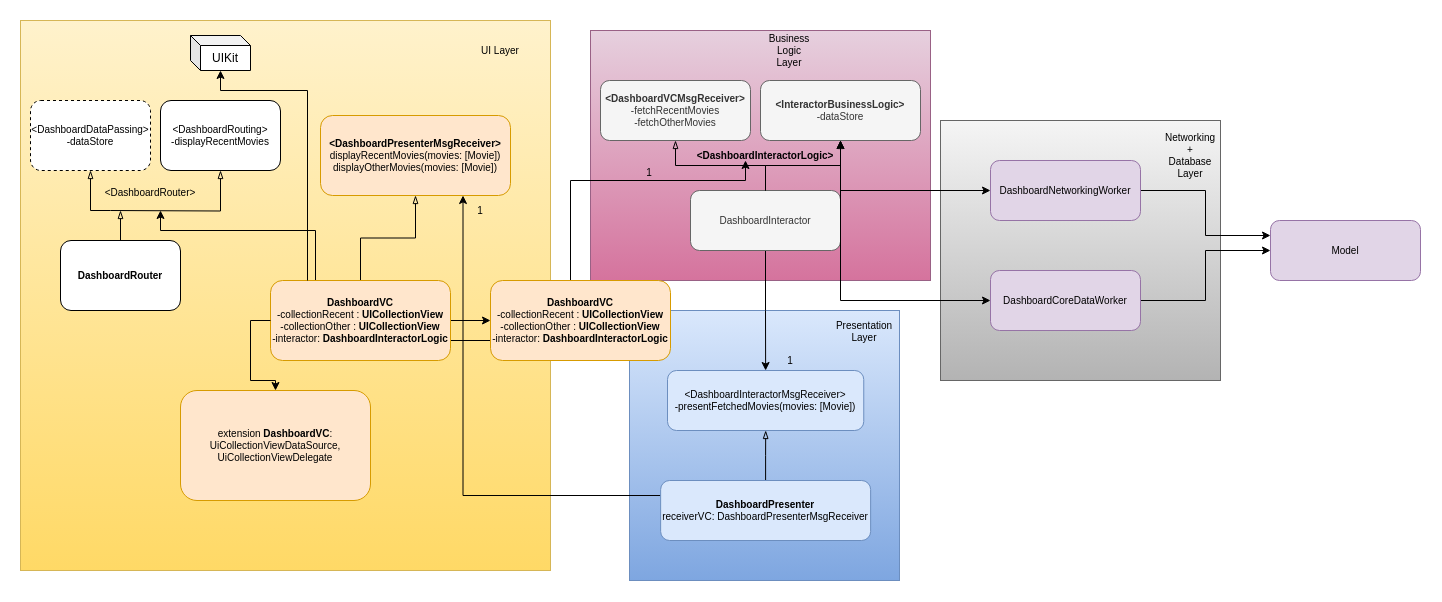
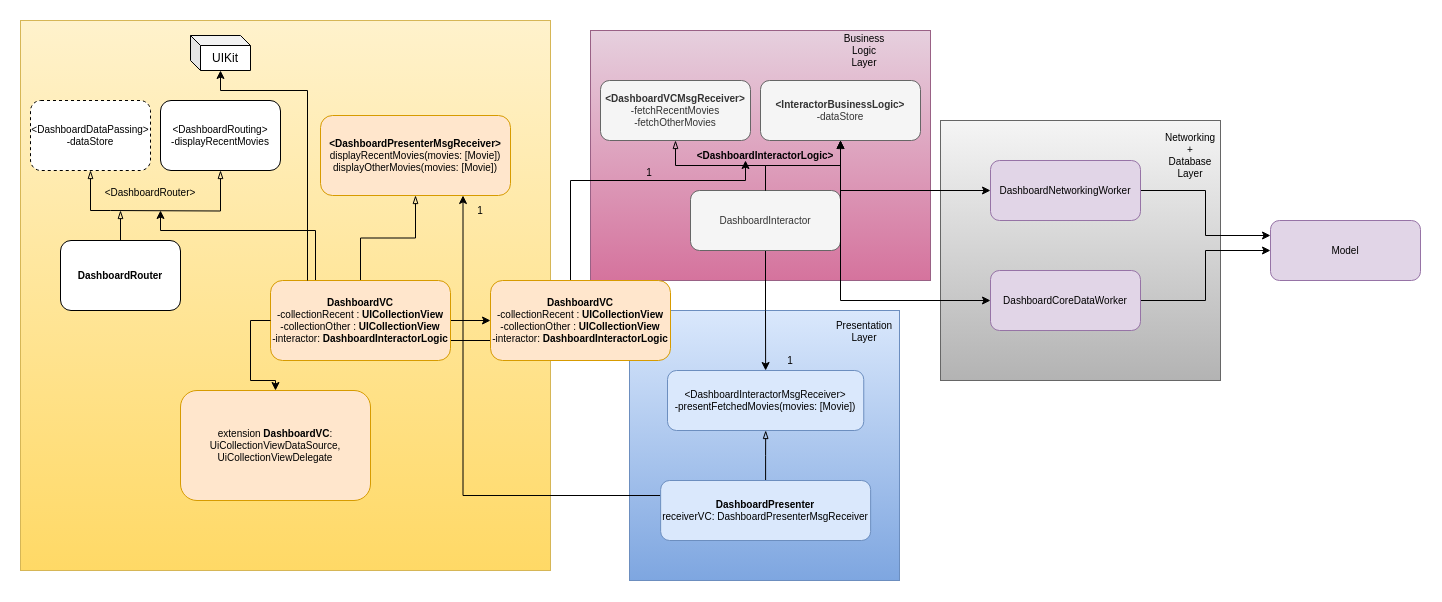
  <mxCell id="0" />
  <mxCell id="1" parent="0" />
  <mxCell id="2" value="" style="rounded=0;whiteSpace=wrap;html=1;fontSize=10;gradientColor=#ffd966;fillColor=#fff2cc;strokeColor=#d6b656;" parent="1" vertex="1"><mxGeometry x="20" y="20" width="530" height="550" as="geometry" /></mxCell>
  <mxCell id="3" value="" style="rounded=0;whiteSpace=wrap;html=1;fontSize=10;gradientColor=#b3b3b3;fillColor=#f5f5f5;strokeColor=#666666;" parent="1" vertex="1"><mxGeometry x="940" y="120" width="280" height="260" as="geometry" /></mxCell>
  <mxCell id="4" value="" style="rounded=0;whiteSpace=wrap;html=1;fontSize=10;gradientColor=#d5739d;fillColor=#e6d0de;strokeColor=#996185;" parent="1" vertex="1"><mxGeometry x="590" y="30" width="340" height="250" as="geometry" /></mxCell>
  <mxCell id="5" value="" style="rounded=0;whiteSpace=wrap;html=1;fontSize=10;gradientColor=#7ea6e0;fillColor=#dae8fc;strokeColor=#6c8ebf;" parent="1" vertex="1"><mxGeometry x="629" y="310" width="270" height="270" as="geometry" /></mxCell>
  <mxCell id="6" style="edgeStyle=orthogonalEdgeStyle;rounded=0;orthogonalLoop=1;jettySize=auto;html=1;startArrow=none;startFill=0;exitX=0.25;exitY=0;exitDx=0;exitDy=0;endArrow=classic;endFill=1;" parent="1" source="10" edge="1"><mxGeometry relative="1" as="geometry"><mxPoint x="160" y="210" as="targetPoint" /><Array as="points"><mxPoint x="315" y="230" /><mxPoint x="160" y="230" /></Array></mxGeometry></mxCell>
  <mxCell id="7" style="edgeStyle=orthogonalEdgeStyle;rounded=0;orthogonalLoop=1;jettySize=auto;html=1;exitX=1;exitY=0.75;exitDx=0;exitDy=0;entryX=0;entryY=0.75;entryDx=0;entryDy=0;" parent="1" source="10" target="42" edge="1"><mxGeometry relative="1" as="geometry"><Array as="points"><mxPoint x="570" y="340" /><mxPoint x="570" y="180" /><mxPoint x="745" y="180" /></Array><mxPoint x="730" y="170" as="targetPoint" /></mxGeometry></mxCell>
  <mxCell id="8" value="" style="edgeStyle=orthogonalEdgeStyle;rounded=0;orthogonalLoop=1;jettySize=auto;html=1;startArrow=blockThin;startFill=0;endArrow=none;endFill=0;fontSize=10;" parent="1" source="12" target="10" edge="1"><mxGeometry relative="1" as="geometry" /></mxCell>
  <mxCell id="9" value="" style="edgeStyle=orthogonalEdgeStyle;rounded=0;orthogonalLoop=1;jettySize=auto;html=1;" edge="1" parent="1" source="10" target="11"><mxGeometry relative="1" as="geometry" /></mxCell>
  <mxCell id="10" value="&lt;b&gt;DashboardVC&lt;/b&gt;&lt;br&gt;-collectionRecent : &lt;b&gt;UICollectionView&lt;/b&gt;&lt;br&gt;-collectionOther : &lt;b&gt;UICollectionView&lt;/b&gt;&lt;br&gt;-interactor: &lt;b&gt;DashboardInteractorLogic&lt;/b&gt;" style="rounded=1;whiteSpace=wrap;html=1;fontSize=10;fillColor=#ffe6cc;strokeColor=#d79b00;" parent="1" vertex="1"><mxGeometry x="270" y="280" width="180" height="80" as="geometry" /></mxCell>
  <mxCell id="11" value="&lt;b&gt;DashboardVC&lt;/b&gt;&lt;br&gt;-collectionRecent : &lt;b&gt;UICollectionView&lt;/b&gt;&lt;br&gt;-collectionOther : &lt;b&gt;UICollectionView&lt;/b&gt;&lt;br&gt;-interactor: &lt;b&gt;DashboardInteractorLogic&lt;/b&gt;" style="rounded=1;whiteSpace=wrap;html=1;fontSize=10;fillColor=#ffe6cc;strokeColor=#d79b00;" vertex="1" parent="1"><mxGeometry x="490" y="280" width="180" height="80" as="geometry" /></mxCell>
  <mxCell id="12" value="&lt;b&gt;&amp;lt;DashboardPresenterMsgReceiver&amp;gt;&lt;/b&gt;&lt;br&gt;displayRecentMovies(movies: [Movie])&lt;br&gt;displayOtherMovies(movies: [Movie])" style="rounded=1;whiteSpace=wrap;html=1;fontSize=10;fillColor=#ffe6cc;strokeColor=#d79b00;" parent="1" vertex="1"><mxGeometry x="320" y="115" width="190" height="80" as="geometry" /></mxCell>
  <mxCell id="13" style="edgeStyle=orthogonalEdgeStyle;rounded=0;orthogonalLoop=1;jettySize=auto;html=1;entryX=0.5;entryY=0;entryDx=0;entryDy=0;" parent="1" source="19" target="17" edge="1"><mxGeometry relative="1" as="geometry"><mxPoint x="765" y="340" as="targetPoint" /></mxGeometry></mxCell>
  <mxCell id="14" value="" style="edgeStyle=orthogonalEdgeStyle;rounded=0;orthogonalLoop=1;jettySize=auto;html=1;fontSize=10;endArrow=blockThin;endFill=0;" parent="1" source="16" target="17" edge="1"><mxGeometry relative="1" as="geometry" /></mxCell>
  <mxCell id="15" style="edgeStyle=orthogonalEdgeStyle;rounded=0;orthogonalLoop=1;jettySize=auto;html=1;exitX=0;exitY=0.25;exitDx=0;exitDy=0;entryX=0.75;entryY=1;entryDx=0;entryDy=0;" edge="1" parent="1" source="16" target="12"><mxGeometry relative="1" as="geometry" /></mxCell>
  <mxCell id="16" value="&lt;b&gt;DashboardPresenter&lt;/b&gt;&lt;br&gt;receiverVC: DashboardPresenterMsgReceiver" style="rounded=1;whiteSpace=wrap;html=1;fontSize=10;fillColor=#dae8fc;strokeColor=#6c8ebf;" parent="1" vertex="1"><mxGeometry x="660.13" y="480" width="210" height="60" as="geometry" /></mxCell>
  <mxCell id="17" value="&amp;lt;DashboardInteractorMsgReceiver&amp;gt;&lt;br&gt;-presentFetchedMovies(movies: [Movie])" style="rounded=1;whiteSpace=wrap;html=1;fontSize=10;fillColor=#dae8fc;strokeColor=#6c8ebf;" parent="1" vertex="1"><mxGeometry x="667.01" y="370" width="196.25" height="60" as="geometry" /></mxCell>
  <mxCell id="18" value="" style="edgeStyle=orthogonalEdgeStyle;rounded=0;orthogonalLoop=1;jettySize=auto;html=1;fontSize=10;startArrow=classic;startFill=1;" parent="1" source="21" target="41" edge="1"><mxGeometry relative="1" as="geometry" /></mxCell>
  <mxCell id="19" value="DashboardInteractor" style="rounded=1;whiteSpace=wrap;html=1;fontSize=10;fillColor=#f5f5f5;strokeColor=#666666;fontColor=#333333;" parent="1" vertex="1"><mxGeometry x="690" y="190" width="150" height="60" as="geometry" /></mxCell>
  <mxCell id="20" style="edgeStyle=orthogonalEdgeStyle;rounded=0;orthogonalLoop=1;jettySize=auto;html=1;exitX=1;exitY=0.5;exitDx=0;exitDy=0;entryX=0;entryY=0.25;entryDx=0;entryDy=0;endArrow=classic;endFill=1;fontSize=10;" parent="1" source="21" target="38" edge="1"><mxGeometry relative="1" as="geometry" /></mxCell>
  <mxCell id="21" value="DashboardNetworkingWorker" style="rounded=1;whiteSpace=wrap;html=1;fontSize=10;fillColor=#e1d5e7;strokeColor=#9673a6;" parent="1" vertex="1"><mxGeometry x="990" y="160" width="150" height="60" as="geometry" /></mxCell>
  <mxCell id="22" value="" style="edgeStyle=orthogonalEdgeStyle;rounded=0;orthogonalLoop=1;jettySize=auto;html=1;startArrow=none;startFill=0;endArrow=blockThin;endFill=0;exitX=0.5;exitY=0;exitDx=0;exitDy=0;" edge="1" parent="1" source="27"><mxGeometry relative="1" as="geometry"><mxPoint x="120" y="210" as="targetPoint" /></mxGeometry></mxCell>
  <mxCell id="23" value="" style="edgeStyle=orthogonalEdgeStyle;rounded=0;orthogonalLoop=1;jettySize=auto;html=1;startArrow=none;startFill=0;endArrow=blockThin;endFill=0;" edge="1" parent="1" target="26"><mxGeometry relative="1" as="geometry"><mxPoint x="110" y="210" as="sourcePoint" /><Array as="points"><mxPoint x="90" y="210" /></Array></mxGeometry></mxCell>
  <mxCell id="24" value="" style="edgeStyle=orthogonalEdgeStyle;rounded=0;orthogonalLoop=1;jettySize=auto;html=1;startArrow=none;startFill=0;endArrow=blockThin;endFill=0;" edge="1" parent="1" target="25"><mxGeometry relative="1" as="geometry"><mxPoint x="110" y="210" as="sourcePoint" /></mxGeometry></mxCell>
  <mxCell id="25" value="&amp;lt;DashboardRouting&amp;gt;&lt;br&gt;-displayRecentMovies" style="rounded=1;whiteSpace=wrap;html=1;fontSize=10;" vertex="1" parent="1"><mxGeometry x="160" y="100" width="120" height="70" as="geometry" /></mxCell>
  <mxCell id="26" value="&amp;lt;DashboardDataPassing&amp;gt;&lt;br&gt;-dataStore" style="rounded=1;whiteSpace=wrap;html=1;fontSize=10;dashed=1;" vertex="1" parent="1"><mxGeometry x="30" y="100" width="120" height="70" as="geometry" /></mxCell>
  <mxCell id="27" value="&lt;b&gt;DashboardRouter&lt;/b&gt;&lt;br&gt;" style="rounded=1;whiteSpace=wrap;html=1;fontSize=10;" vertex="1" parent="1"><mxGeometry x="60" y="240" width="120" height="70" as="geometry" /></mxCell>
  <mxCell id="28" style="edgeStyle=orthogonalEdgeStyle;rounded=0;orthogonalLoop=1;jettySize=auto;html=1;exitX=0;exitY=0.5;exitDx=0;exitDy=0;entryX=0.5;entryY=0;entryDx=0;entryDy=0;fontSize=10;" parent="1" source="10" target="29" edge="1"><mxGeometry relative="1" as="geometry" /></mxCell>
  <mxCell id="29" value="extension &lt;b&gt;DashboardVC&lt;/b&gt;: UiCollectionViewDataSource, UiCollectionViewDelegate" style="rounded=1;whiteSpace=wrap;html=1;fontSize=10;fillColor=#ffe6cc;strokeColor=#d79b00;" parent="1" vertex="1"><mxGeometry x="180" y="390" width="190" height="110" as="geometry" /></mxCell>
  <mxCell id="30" style="edgeStyle=orthogonalEdgeStyle;rounded=0;orthogonalLoop=1;jettySize=auto;html=1;exitX=0.5;exitY=0;exitDx=0;exitDy=0;entryX=0.5;entryY=1;entryDx=0;entryDy=0;fontSize=10;endArrow=blockThin;endFill=0;" parent="1" source="19" target="31" edge="1"><mxGeometry relative="1" as="geometry" /></mxCell>
  <mxCell id="31" value="&lt;b&gt;&amp;lt;DashboardVCMsgReceiver&amp;gt;&lt;/b&gt;&lt;br&gt;-fetchRecentMovies&lt;br&gt;-fetchOtherMovies" style="rounded=1;whiteSpace=wrap;html=1;fontSize=10;fillColor=#f5f5f5;strokeColor=#666666;fontColor=#333333;" parent="1" vertex="1"><mxGeometry x="600" y="80" width="150" height="60" as="geometry" /></mxCell>
  <mxCell id="32" value="Presentation Layer" style="text;html=1;strokeColor=none;fillColor=none;align=center;verticalAlign=middle;whiteSpace=wrap;rounded=0;fontSize=10;" parent="1" vertex="1"><mxGeometry x="844" y="321" width="40" height="20" as="geometry" /></mxCell>
- <mxCell id="33" value="Business Logic Layer" style="text;html=1;strokeColor=none;fillColor=none;align=center;verticalAlign=middle;whiteSpace=wrap;rounded=0;fontSize=10;" parent="1" vertex="1"><mxGeometry x="769" y="40" width="40" height="20" as="geometry" /></mxCell>
+ <mxCell id="33" value="Business Logic Layer" style="text;html=1;strokeColor=none;fillColor=none;align=center;verticalAlign=middle;whiteSpace=wrap;rounded=0;fontSize=10;" parent="1" vertex="1"><mxGeometry x="844" y="40" width="40" height="20" as="geometry" /></mxCell>
  <mxCell id="34" value="Networking + Database Layer" style="text;html=1;strokeColor=none;fillColor=none;align=center;verticalAlign=middle;whiteSpace=wrap;rounded=0;fontSize=10;" parent="1" vertex="1"><mxGeometry x="1170" y="145" width="40" height="20" as="geometry" /></mxCell>
  <mxCell id="35" style="edgeStyle=orthogonalEdgeStyle;rounded=0;orthogonalLoop=1;jettySize=auto;html=1;exitX=0;exitY=0.5;exitDx=0;exitDy=0;endArrow=classic;endFill=1;fontSize=10;startArrow=classic;startFill=1;" parent="1" source="37" target="41" edge="1"><mxGeometry relative="1" as="geometry" /></mxCell>
  <mxCell id="36" style="edgeStyle=orthogonalEdgeStyle;rounded=0;orthogonalLoop=1;jettySize=auto;html=1;endArrow=classic;endFill=1;fontSize=10;exitX=1;exitY=0.5;exitDx=0;exitDy=0;" parent="1" source="37" target="38" edge="1"><mxGeometry relative="1" as="geometry" /></mxCell>
  <mxCell id="37" value="DashboardCoreDataWorker" style="rounded=1;whiteSpace=wrap;html=1;fontSize=10;fillColor=#e1d5e7;strokeColor=#9673a6;" parent="1" vertex="1"><mxGeometry x="990" y="270" width="150" height="60" as="geometry" /></mxCell>
  <mxCell id="38" value="Model" style="rounded=1;whiteSpace=wrap;html=1;fontSize=10;fillColor=#e1d5e7;strokeColor=#9673a6;" parent="1" vertex="1"><mxGeometry x="1270" y="220" width="150" height="60" as="geometry" /></mxCell>
- <mxCell id="39" value="UI Layer" style="text;html=1;strokeColor=none;fillColor=none;align=center;verticalAlign=middle;whiteSpace=wrap;rounded=0;fontSize=10;" parent="1" vertex="1"><mxGeometry x="480" y="40" width="40" height="20" as="geometry" /></mxCell>
  <mxCell id="40" style="edgeStyle=orthogonalEdgeStyle;rounded=0;orthogonalLoop=1;jettySize=auto;html=1;exitX=0.5;exitY=1;exitDx=0;exitDy=0;startArrow=blockThin;startFill=0;endArrow=none;endFill=0;fontSize=10;" parent="1" source="41" target="19" edge="1"><mxGeometry relative="1" as="geometry" /></mxCell>
  <mxCell id="41" value="&lt;b&gt;&amp;lt;InteractorBusinessLogic&amp;gt;&lt;/b&gt;&lt;br&gt;-dataStore&lt;br&gt;" style="rounded=1;whiteSpace=wrap;html=1;fontSize=10;fillColor=#f5f5f5;strokeColor=#666666;fontColor=#333333;" parent="1" vertex="1"><mxGeometry x="760" y="80" width="160" height="60" as="geometry" /></mxCell>
  <mxCell id="42" value="&lt;b&gt;&amp;lt;DashboardInteractorLogic&amp;gt;&lt;/b&gt;" style="text;html=1;strokeColor=none;fillColor=none;align=center;verticalAlign=middle;whiteSpace=wrap;rounded=0;fontSize=10;" parent="1" vertex="1"><mxGeometry x="745" y="145" width="40" height="20" as="geometry" /></mxCell>
  <mxCell id="43" value="1" style="text;html=1;strokeColor=none;fillColor=none;align=center;verticalAlign=middle;whiteSpace=wrap;rounded=0;fontSize=10;" parent="1" vertex="1"><mxGeometry x="629" y="162" width="40" height="20" as="geometry" /></mxCell>
  <mxCell id="44" value="1" style="text;html=1;strokeColor=none;fillColor=none;align=center;verticalAlign=middle;whiteSpace=wrap;rounded=0;fontSize=10;" parent="1" vertex="1"><mxGeometry x="770" y="350" width="40" height="20" as="geometry" /></mxCell>
  <mxCell id="45" value="1" style="text;html=1;strokeColor=none;fillColor=none;align=center;verticalAlign=middle;whiteSpace=wrap;rounded=0;fontSize=10;" parent="1" vertex="1"><mxGeometry x="460" y="200" width="40" height="20" as="geometry" /></mxCell>
  <mxCell id="46" style="edgeStyle=orthogonalEdgeStyle;rounded=0;orthogonalLoop=1;jettySize=auto;html=1;" parent="1" target="47" edge="1"><mxGeometry relative="1" as="geometry"><Array as="points"><mxPoint x="307" y="90" /><mxPoint x="220" y="90" /></Array><mxPoint x="307" y="280" as="sourcePoint" /></mxGeometry></mxCell>
  <mxCell id="47" value="UIKit" style="shape=cube;whiteSpace=wrap;html=1;boundedLbl=1;backgroundOutline=1;darkOpacity=0.05;darkOpacity2=0.1;size=10;" parent="1" vertex="1"><mxGeometry x="190" y="35" width="60" height="35" as="geometry" /></mxCell>
  <mxCell id="48" value="&lt;span style=&quot;font-size: 10px&quot;&gt;&amp;lt;DashboardRouter&amp;gt;&lt;/span&gt;" style="text;html=1;strokeColor=none;fillColor=none;align=center;verticalAlign=middle;whiteSpace=wrap;rounded=0;" vertex="1" parent="1"><mxGeometry x="130" y="182" width="40" height="20" as="geometry" /></mxCell>
